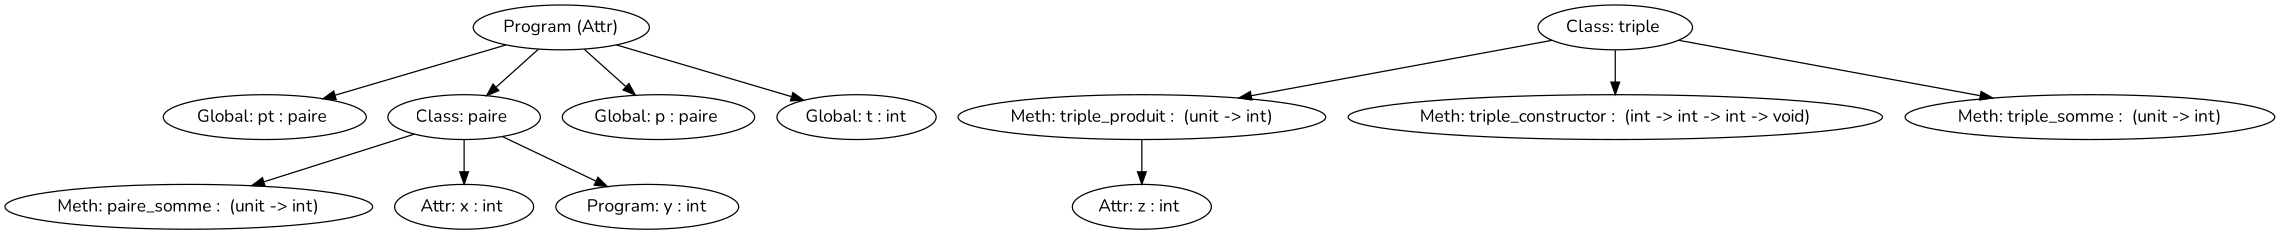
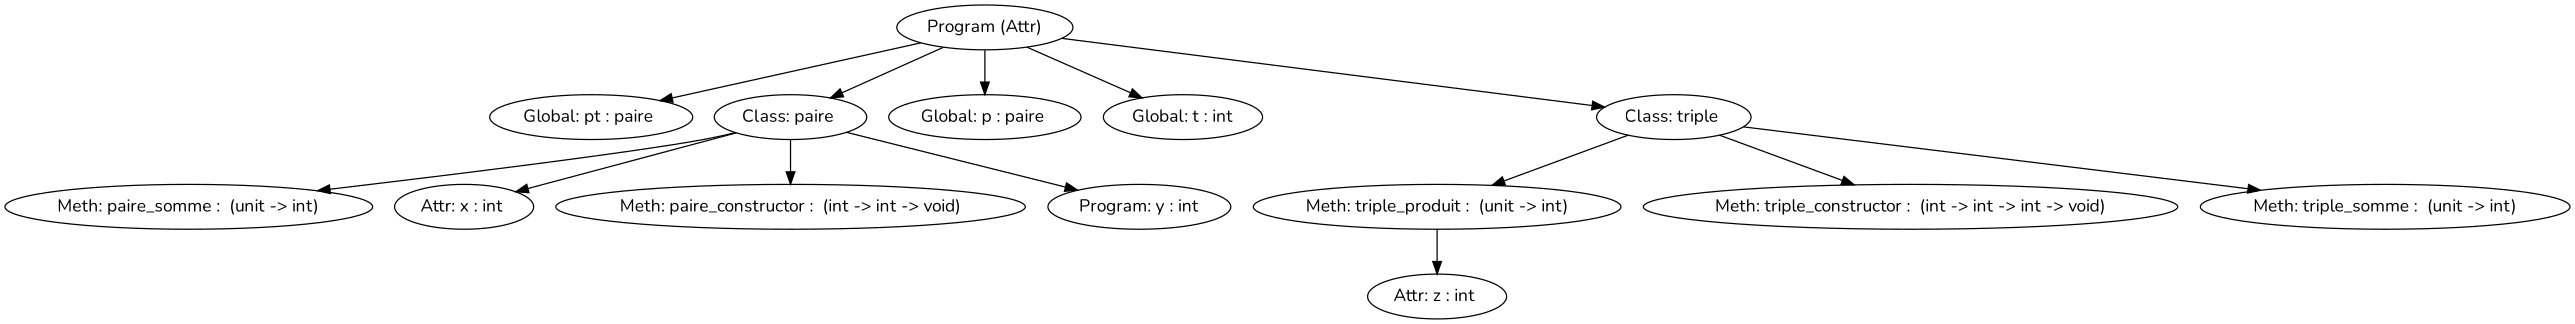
  digraph {
    fontname=Nunito
    node [fontname=Nunito]
    edge [fontname=Nunito]
    n1 [label="Global: pt : paire "]
    n2 [label="Meth: triple_produit :  (unit -> int)"]
    n3 [label="Attr: z : int "]
    n4 [label="Class: paire "]
    n5 [label="Meth: paire_somme :  (unit -> int)"]
    n6 [label="Attr: x : int "]
+   n7 [label="Meth: paire_constructor :  (int -> int -> void)"]
    n8 [label="Program: y : int"]
    n9 [label="Global: p : paire "]
    n10 [label="Program (Attr)"]
    n11 [label="Global: t : int"]
    n12 [label="Class: triple "]
    n13 [label="Meth: triple_constructor :  (int -> int -> int -> void)"]
    n14 [label="Meth: triple_somme :  (unit -> int)"]
    n2 -> n3
    n4 -> n5
    n4 -> n6
+   n4 -> n7
    n4 -> n8
    n10 -> n1
    n10 -> n4
    n10 -> n9
    n10 -> n11
+   n10 -> n12
    n12 -> n2
    n12 -> n13
    n12 -> n14
  }
